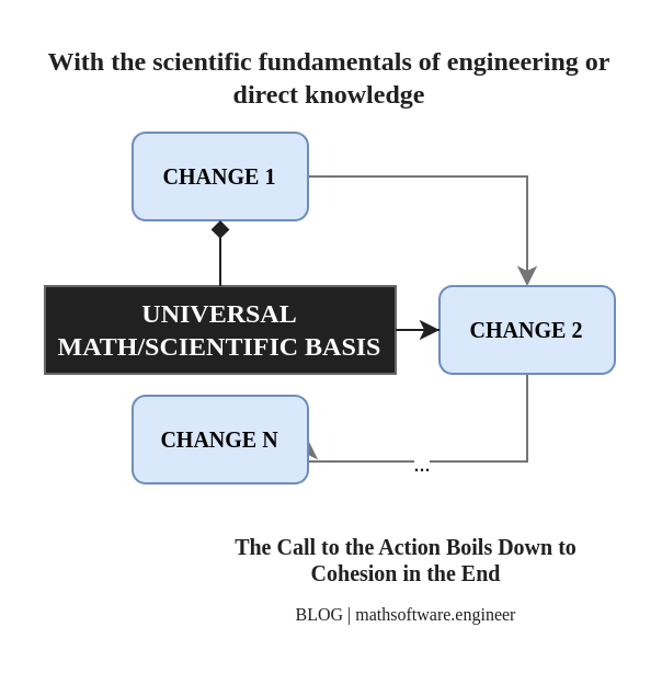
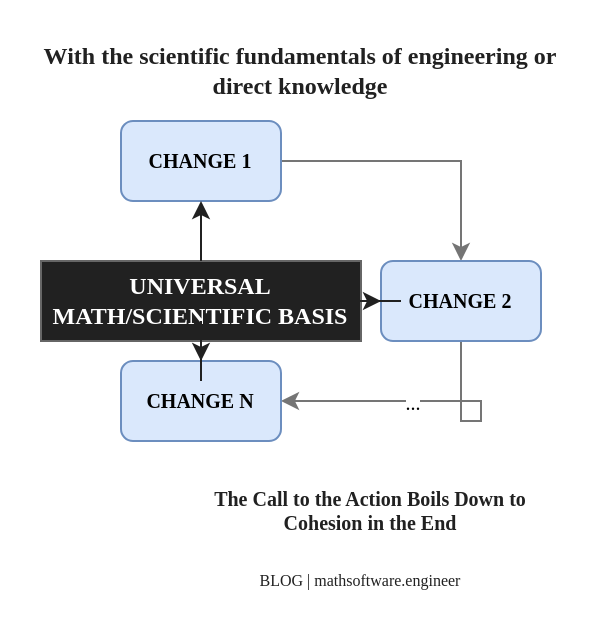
  <mxCell id="0" />
  <mxCell id="1" parent="0" />
  <mxCell id="2" value="" style="group;fontFamily=Poppins;fontSource=https%3A%2F%2Ffonts.googleapis.com%2Fcss%3Ffamily%3DPoppins;fontStyle=1" parent="1" vertex="1" connectable="0"><mxGeometry x="20" y="130" width="160" height="40" as="geometry" /></mxCell>
  <mxCell id="3" value="&lt;span style=&quot;color: rgb(255, 255, 255);&quot;&gt;UNIVERSAL MATH/SCIENTIFIC BASIS&lt;/span&gt;" style="whiteSpace=wrap;html=1;fillColor=#212121;fontColor=#333333;strokeColor=#666666;fontFamily=Poppins;fontSource=https%3A%2F%2Ffonts.googleapis.com%2Fcss%3Ffamily%3DPoppins;fontStyle=1;rounded=0;" parent="2" vertex="1"><mxGeometry width="160" height="40" as="geometry" /></mxCell>
  <mxCell id="4" value="The Call to the Action Boils Down to Cohesion in the End" style="text;html=1;strokeColor=none;fillColor=none;align=center;verticalAlign=middle;whiteSpace=wrap;rounded=0;fontFamily=Poppins;fontSource=https%3A%2F%2Ffonts.googleapis.com%2Fcss%3Ffamily%3DPoppins;fontSize=10;fontColor=#212121;fontStyle=1" parent="1" vertex="1"><mxGeometry x="100" y="240" width="170" height="30" as="geometry" /></mxCell>
- <mxCell id="5" value="BLOG | mathsoftware.engineer" style="text;html=1;strokeColor=none;fillColor=none;align=center;verticalAlign=middle;whiteSpace=wrap;rounded=0;fontFamily=Poppins;fontSource=https%3A%2F%2Ffonts.googleapis.com%2Fcss%3Ffamily%3DPoppins;fontSize=8;fontColor=#212121;fontStyle=0" parent="1" vertex="1"><mxGeometry x="100" y="270" width="170" height="20" as="geometry" /></mxCell>
+ <mxCell id="5" value="BLOG | mathsoftware.engineer" style="text;html=1;strokeColor=none;fillColor=none;align=center;verticalAlign=middle;whiteSpace=wrap;rounded=0;fontFamily=Poppins;fontSource=https%3A%2F%2Ffonts.googleapis.com%2Fcss%3Ffamily%3DPoppins;fontSize=8;fontColor=#212121;fontStyle=0" parent="1" vertex="1"><mxGeometry x="95" y="280" width="170" height="20" as="geometry" /></mxCell>
  <mxCell id="6" value="With the scientific fundamentals of engineering or direct knowledge" style="text;html=1;strokeColor=none;fillColor=none;align=center;verticalAlign=middle;whiteSpace=wrap;rounded=0;fontSize=12;fontColor=#212121;fontFamily=Poppins;fontSource=https%3A%2F%2Ffonts.googleapis.com%2Fcss%3Ffamily%3DPoppins;fontStyle=1" parent="1" vertex="1"><mxGeometry x="20" y="20" width="260" height="30" as="geometry" /></mxCell>
  <mxCell id="7" style="edgeStyle=orthogonalEdgeStyle;rounded=0;orthogonalLoop=1;jettySize=auto;html=1;entryX=0.5;entryY=0;entryDx=0;entryDy=0;fontFamily=Poppins;fontSource=https%3A%2F%2Ffonts.googleapis.com%2Fcss%3Ffamily%3DPoppins;fontSize=10;strokeColor=#757575;" edge="1" parent="1" source="8" target="11"><mxGeometry relative="1" as="geometry" /></mxCell>
  <mxCell id="8" value="&lt;span style=&quot;font-size: 10px;&quot;&gt;&lt;font data-font-src=&quot;https://fonts.googleapis.com/css?family=Poppins&quot; style=&quot;font-size: 10px;&quot;&gt;CHANGE 1&lt;/font&gt;&lt;/span&gt;" style="rounded=1;whiteSpace=wrap;html=1;fillColor=#dae8fc;strokeColor=#6c8ebf;fontSize=10;fontFamily=Poppins;fontSource=https%3A%2F%2Ffonts.googleapis.com%2Fcss%3Ffamily%3DPoppins;fontStyle=1" vertex="1" parent="1"><mxGeometry x="60" y="60" width="80" height="40" as="geometry" /></mxCell>
  <mxCell id="9" style="edgeStyle=orthogonalEdgeStyle;rounded=0;orthogonalLoop=1;jettySize=auto;html=1;fontFamily=Poppins;fontSource=https%3A%2F%2Ffonts.googleapis.com%2Fcss%3Ffamily%3DPoppins;fontSize=10;entryX=1;entryY=0.5;entryDx=0;entryDy=0;exitX=0.5;exitY=1;exitDx=0;exitDy=0;strokeColor=#757575;" edge="1" parent="1" source="11" target="12"><mxGeometry relative="1" as="geometry"><mxPoint x="230" y="200" as="targetPoint" /><Array as="points"><mxPoint x="240" y="210" /></Array></mxGeometry></mxCell>
  <mxCell id="10" value="..." style="edgeLabel;html=1;align=center;verticalAlign=middle;resizable=0;points=[];fontSize=10;fontFamily=Poppins;" vertex="1" connectable="0" parent="9"><mxGeometry x="0.189" relative="1" as="geometry"><mxPoint as="offset" /></mxGeometry></mxCell>
- <mxCell id="11" value="&lt;span style=&quot;font-size: 10px;&quot;&gt;&lt;font data-font-src=&quot;https://fonts.googleapis.com/css?family=Poppins&quot; style=&quot;font-size: 10px;&quot;&gt;CHANGE 2&lt;/font&gt;&lt;/span&gt;" style="rounded=1;whiteSpace=wrap;html=1;fillColor=#dae8fc;strokeColor=#6c8ebf;fontSize=10;fontFamily=Poppins;fontSource=https%3A%2F%2Ffonts.googleapis.com%2Fcss%3Ffamily%3DPoppins;fontStyle=1" vertex="1" parent="1"><mxGeometry x="200" y="130" width="80" height="40" as="geometry" /></mxCell>
+ <mxCell id="11" value="&lt;span style=&quot;font-size: 10px;&quot;&gt;&lt;font data-font-src=&quot;https://fonts.googleapis.com/css?family=Poppins&quot; style=&quot;font-size: 10px;&quot;&gt;CHANGE 2&lt;/font&gt;&lt;/span&gt;" style="rounded=1;whiteSpace=wrap;html=1;fillColor=#dae8fc;strokeColor=#6c8ebf;fontSize=10;fontFamily=Poppins;fontSource=https%3A%2F%2Ffonts.googleapis.com%2Fcss%3Ffamily%3DPoppins;fontStyle=1" vertex="1" parent="1"><mxGeometry x="190" y="130" width="80" height="40" as="geometry" /></mxCell>
  <mxCell id="12" value="&lt;span style=&quot;font-size: 10px;&quot;&gt;&lt;font data-font-src=&quot;https://fonts.googleapis.com/css?family=Poppins&quot; style=&quot;font-size: 10px;&quot;&gt;CHANGE N&lt;/font&gt;&lt;/span&gt;" style="rounded=1;whiteSpace=wrap;html=1;fillColor=#dae8fc;strokeColor=#6c8ebf;fontSize=10;fontFamily=Poppins;fontSource=https%3A%2F%2Ffonts.googleapis.com%2Fcss%3Ffamily%3DPoppins;fontStyle=1" vertex="1" parent="1"><mxGeometry x="60" y="180" width="80" height="40" as="geometry" /></mxCell>
- <mxCell id="13" style="edgeStyle=orthogonalEdgeStyle;rounded=0;orthogonalLoop=1;jettySize=auto;html=1;entryX=0.5;entryY=1;entryDx=0;entryDy=0;fontFamily=Poppins;fontSource=https%3A%2F%2Ffonts.googleapis.com%2Fcss%3Ffamily%3DPoppins;fontSize=10;strokeColor=#212121;endArrow=diamond;" edge="1" parent="1" source="3" target="8"><mxGeometry relative="1" as="geometry" /></mxCell>
+ <mxCell id="13" style="edgeStyle=orthogonalEdgeStyle;rounded=0;orthogonalLoop=1;jettySize=auto;html=1;entryX=0.5;entryY=1;entryDx=0;entryDy=0;fontFamily=Poppins;fontSource=https%3A%2F%2Ffonts.googleapis.com%2Fcss%3Ffamily%3DPoppins;fontSize=10;strokeColor=#212121;" edge="1" parent="1" source="3" target="8"><mxGeometry relative="1" as="geometry" /></mxCell>
  <mxCell id="14" style="edgeStyle=orthogonalEdgeStyle;rounded=0;orthogonalLoop=1;jettySize=auto;html=1;entryX=0;entryY=0.5;entryDx=0;entryDy=0;fontFamily=Poppins;fontSource=https%3A%2F%2Ffonts.googleapis.com%2Fcss%3Ffamily%3DPoppins;fontSize=10;strokeColor=#212121;" edge="1" parent="1" source="3" target="11"><mxGeometry relative="1" as="geometry" /></mxCell>
+ <mxCell id="15" style="edgeStyle=orthogonalEdgeStyle;rounded=0;orthogonalLoop=1;jettySize=auto;html=1;entryX=0.5;entryY=0;entryDx=0;entryDy=0;fontFamily=Poppins;fontSource=https%3A%2F%2Ffonts.googleapis.com%2Fcss%3Ffamily%3DPoppins;fontSize=10;strokeColor=#212121;" edge="1" parent="1" source="3" target="12"><mxGeometry relative="1" as="geometry" /></mxCell>
